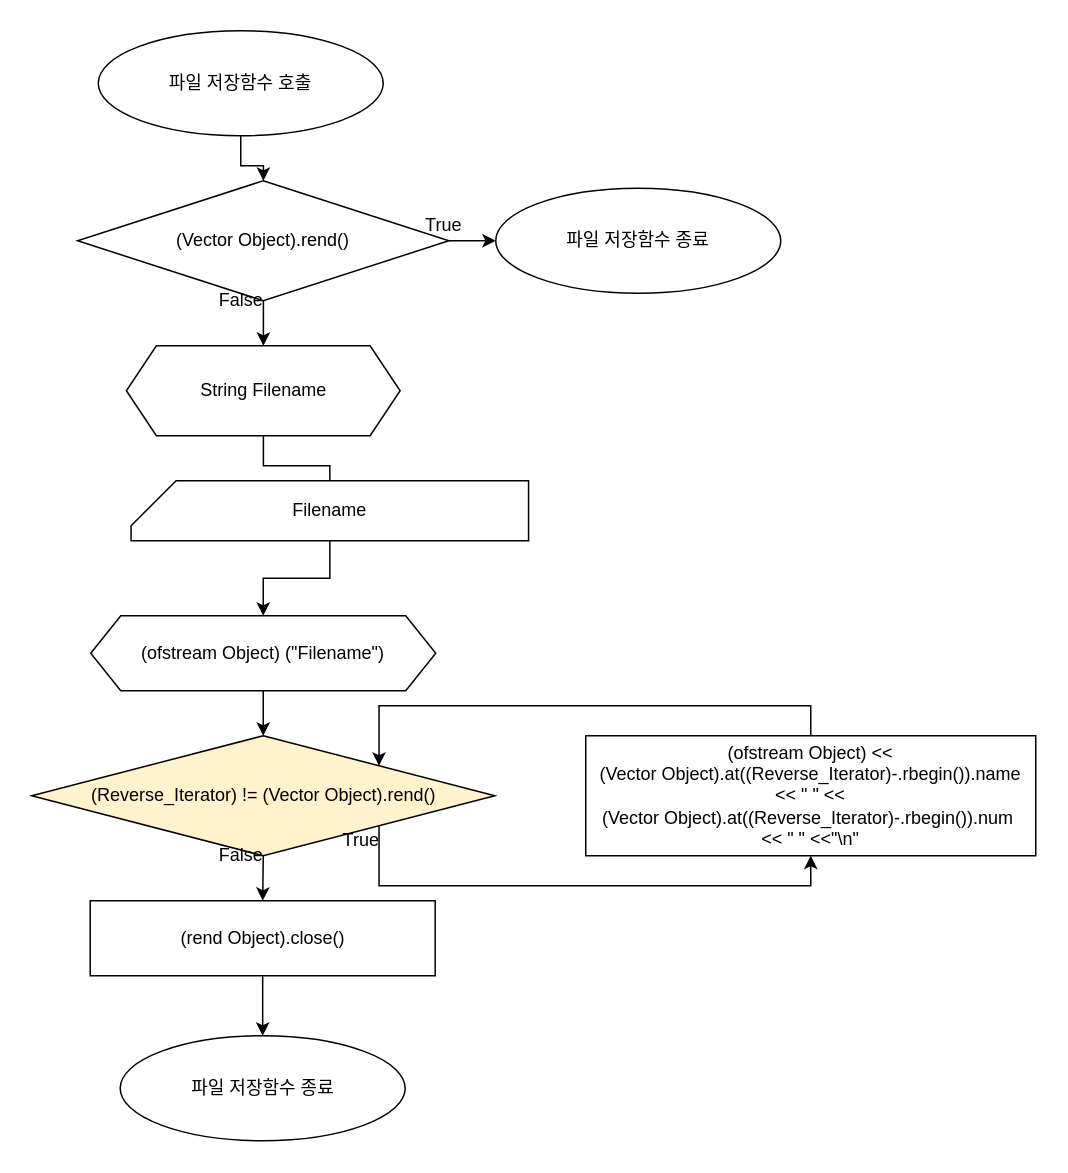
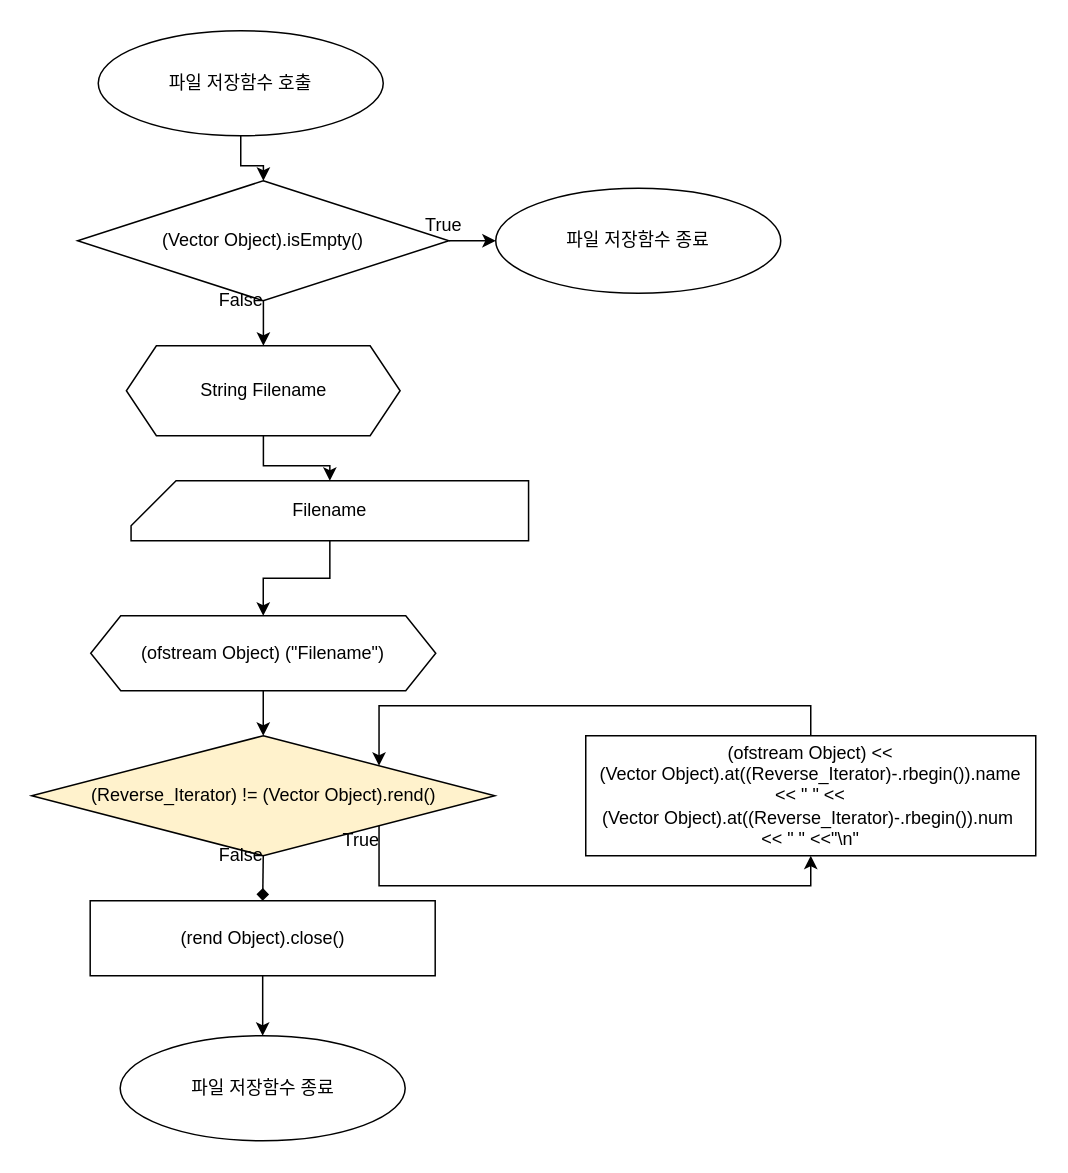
  <mxCell id="0" />
  <mxCell id="1" parent="0" />
  <mxCell id="2" value="" style="edgeStyle=orthogonalEdgeStyle;rounded=0;orthogonalLoop=1;jettySize=auto;html=1;" parent="1" source="3" target="10" edge="1"><mxGeometry relative="1" as="geometry" /></mxCell>
  <mxCell id="3" value="파일 저장함수 호출" style="ellipse;whiteSpace=wrap;html=1;" parent="1" vertex="1"><mxGeometry x="65" y="20" width="190" height="70" as="geometry" /></mxCell>
- <mxCell id="4" value="" style="edgeStyle=orthogonalEdgeStyle;rounded=0;orthogonalLoop=1;jettySize=auto;html=1;endArrow=none;" parent="1" source="5" target="7" edge="1"><mxGeometry relative="1" as="geometry" /></mxCell>
+ <mxCell id="4" value="" style="edgeStyle=orthogonalEdgeStyle;rounded=0;orthogonalLoop=1;jettySize=auto;html=1;" parent="1" source="5" target="7" edge="1"><mxGeometry relative="1" as="geometry" /></mxCell>
  <mxCell id="5" value="String Filename" style="shape=hexagon;perimeter=hexagonPerimeter2;whiteSpace=wrap;html=1;fixedSize=1;" parent="1" vertex="1"><mxGeometry x="83.75" y="230" width="182.5" height="60" as="geometry" /></mxCell>
  <mxCell id="6" value="" style="edgeStyle=orthogonalEdgeStyle;rounded=0;orthogonalLoop=1;jettySize=auto;html=1;" parent="1" source="7" target="13" edge="1"><mxGeometry relative="1" as="geometry" /></mxCell>
  <mxCell id="7" value="Filename" style="shape=card;whiteSpace=wrap;html=1;" parent="1" vertex="1"><mxGeometry x="86.88" y="320" width="265" height="40" as="geometry" /></mxCell>
  <mxCell id="8" value="" style="edgeStyle=orthogonalEdgeStyle;rounded=0;orthogonalLoop=1;jettySize=auto;html=1;" parent="1" source="10" target="5" edge="1"><mxGeometry relative="1" as="geometry" /></mxCell>
  <mxCell id="9" style="edgeStyle=orthogonalEdgeStyle;rounded=0;orthogonalLoop=1;jettySize=auto;html=1;exitX=1;exitY=0.5;exitDx=0;exitDy=0;entryX=0;entryY=0.5;entryDx=0;entryDy=0;" parent="1" source="10" target="11" edge="1"><mxGeometry relative="1" as="geometry" /></mxCell>
- <mxCell id="10" value="(Vector Object).rend()" style="rhombus;whiteSpace=wrap;html=1;" parent="1" vertex="1"><mxGeometry x="51.25" y="120" width="247.5" height="80" as="geometry" /></mxCell>
+ <mxCell id="10" value="(Vector Object).isEmpty()" style="rhombus;whiteSpace=wrap;html=1;" parent="1" vertex="1"><mxGeometry x="51.25" y="120" width="247.5" height="80" as="geometry" /></mxCell>
  <mxCell id="11" value="파일 저장함수 종료" style="ellipse;whiteSpace=wrap;html=1;" parent="1" vertex="1"><mxGeometry x="330" y="125" width="190" height="70" as="geometry" /></mxCell>
  <mxCell id="12" style="edgeStyle=orthogonalEdgeStyle;rounded=0;orthogonalLoop=1;jettySize=auto;html=1;exitX=0.5;exitY=1;exitDx=0;exitDy=0;entryX=0.5;entryY=0;entryDx=0;entryDy=0;" edge="1" parent="1" source="13" target="21"><mxGeometry relative="1" as="geometry" /></mxCell>
  <mxCell id="13" value="&lt;span&gt;(ofstream Object) (&quot;Filename&quot;)&lt;/span&gt;" style="shape=hexagon;perimeter=hexagonPerimeter2;whiteSpace=wrap;html=1;fixedSize=1;" parent="1" vertex="1"><mxGeometry x="60" y="410" width="230" height="50" as="geometry" /></mxCell>
  <mxCell id="14" value="" style="edgeStyle=orthogonalEdgeStyle;rounded=0;orthogonalLoop=1;jettySize=auto;html=1;" parent="1" source="15" target="16" edge="1"><mxGeometry relative="1" as="geometry" /></mxCell>
  <mxCell id="15" value="(rend Object).close()" style="rounded=0;whiteSpace=wrap;html=1;" parent="1" vertex="1"><mxGeometry x="59.63" y="600" width="230" height="50" as="geometry" /></mxCell>
  <mxCell id="16" value="파일 저장함수 종료" style="ellipse;whiteSpace=wrap;html=1;" parent="1" vertex="1"><mxGeometry x="79.62" y="690" width="190" height="70" as="geometry" /></mxCell>
  <mxCell id="17" value="True" style="text;html=1;align=center;verticalAlign=middle;resizable=0;points=[];autosize=1;" parent="1" vertex="1"><mxGeometry x="275" y="140" width="40" height="20" as="geometry" /></mxCell>
  <mxCell id="18" value="False" style="text;html=1;align=center;verticalAlign=middle;resizable=0;points=[];autosize=1;" parent="1" vertex="1"><mxGeometry x="140" y="190" width="40" height="20" as="geometry" /></mxCell>
- <mxCell id="19" style="edgeStyle=orthogonalEdgeStyle;rounded=0;orthogonalLoop=1;jettySize=auto;html=1;exitX=0.5;exitY=1;exitDx=0;exitDy=0;entryX=0.5;entryY=0;entryDx=0;entryDy=0;" edge="1" parent="1" source="21" target="15"><mxGeometry relative="1" as="geometry" /></mxCell>
+ <mxCell id="19" style="edgeStyle=orthogonalEdgeStyle;rounded=0;orthogonalLoop=1;jettySize=auto;html=1;exitX=0.5;exitY=1;exitDx=0;exitDy=0;entryX=0.5;entryY=0;entryDx=0;entryDy=0;endArrow=diamond;" edge="1" parent="1" source="21" target="15"><mxGeometry relative="1" as="geometry" /></mxCell>
  <mxCell id="20" style="edgeStyle=orthogonalEdgeStyle;rounded=0;orthogonalLoop=1;jettySize=auto;html=1;exitX=1;exitY=1;exitDx=0;exitDy=0;entryX=0.5;entryY=1;entryDx=0;entryDy=0;" edge="1" parent="1" source="21" target="23"><mxGeometry relative="1" as="geometry"><Array as="points"><mxPoint x="252" y="590" /><mxPoint x="540" y="590" /></Array></mxGeometry></mxCell>
  <mxCell id="21" value="(Reverse_Iterator) != (Vector Object).rend()" style="rhombus;whiteSpace=wrap;html=1;fillColor=#fff2cc;" vertex="1" parent="1"><mxGeometry x="20.63" y="490" width="308.75" height="80" as="geometry" /></mxCell>
  <mxCell id="22" style="edgeStyle=orthogonalEdgeStyle;rounded=0;orthogonalLoop=1;jettySize=auto;html=1;exitX=0.5;exitY=0;exitDx=0;exitDy=0;entryX=1;entryY=0;entryDx=0;entryDy=0;" edge="1" parent="1" source="23" target="21"><mxGeometry relative="1" as="geometry"><Array as="points"><mxPoint x="540" y="470" /><mxPoint x="252" y="470" /></Array></mxGeometry></mxCell>
  <mxCell id="23" value="(ofstream Object) &amp;lt;&amp;lt; &lt;br&gt;(Vector Object).at((Reverse_Iterator)-.rbegin()).name &lt;br&gt;&amp;lt;&amp;lt;&amp;nbsp;&quot; &quot; &amp;lt;&amp;lt; &lt;br&gt;(Vector Object).at((Reverse_Iterator)-.rbegin()).num&amp;nbsp;&lt;br&gt;&amp;lt;&amp;lt; &quot; &quot; &amp;lt;&amp;lt;&quot;\n&quot;" style="rounded=0;whiteSpace=wrap;html=1;" vertex="1" parent="1"><mxGeometry x="390" y="490" width="300" height="80" as="geometry" /></mxCell>
  <mxCell id="24" value="False" style="text;html=1;align=center;verticalAlign=middle;resizable=0;points=[];autosize=1;" vertex="1" parent="1"><mxGeometry x="140" y="560" width="40" height="20" as="geometry" /></mxCell>
  <mxCell id="25" value="True" style="text;html=1;align=center;verticalAlign=middle;resizable=0;points=[];autosize=1;" vertex="1" parent="1"><mxGeometry x="220" y="550" width="40" height="20" as="geometry" /></mxCell>
